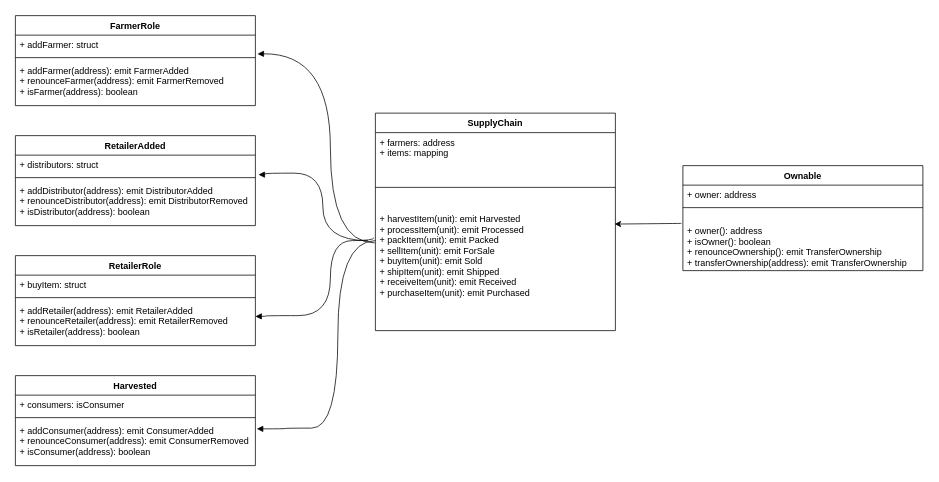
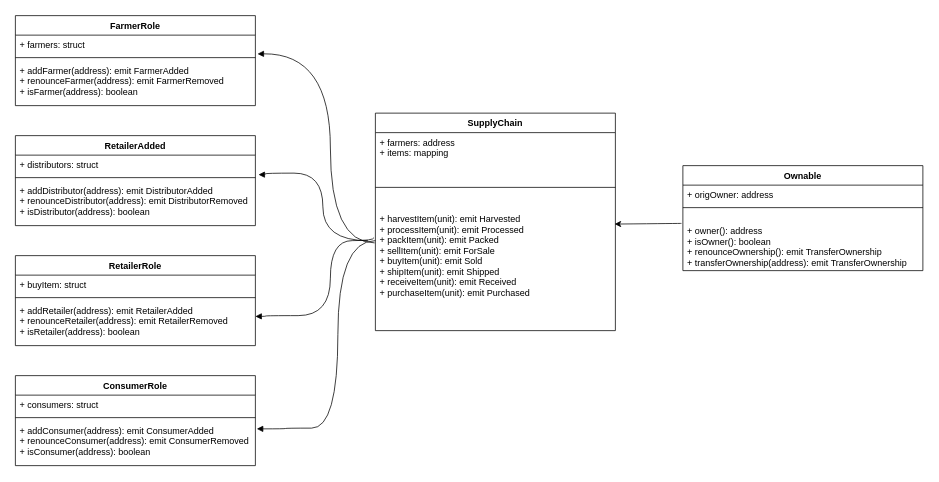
  <mxCell id="0" />
  <mxCell id="1" parent="0" />
  <mxCell id="2" value="FarmerRole" style="swimlane;fontStyle=1;align=center;verticalAlign=top;childLayout=stackLayout;horizontal=1;startSize=26;horizontalStack=0;resizeParent=1;resizeParentMax=0;resizeLast=0;collapsible=1;marginBottom=0;" vertex="1" parent="1"><mxGeometry x="20" y="20" width="320" height="120" as="geometry" /></mxCell>
- <mxCell id="3" value="+ addFarmer: struct" style="text;strokeColor=none;fillColor=none;align=left;verticalAlign=top;spacingLeft=4;spacingRight=4;overflow=hidden;rotatable=0;points=[[0,0.5],[1,0.5]];portConstraint=eastwest;" vertex="1" parent="2"><mxGeometry y="26" width="320" height="26" as="geometry" /></mxCell>
+ <mxCell id="3" value="+ farmers: struct" style="text;strokeColor=none;fillColor=none;align=left;verticalAlign=top;spacingLeft=4;spacingRight=4;overflow=hidden;rotatable=0;points=[[0,0.5],[1,0.5]];portConstraint=eastwest;" vertex="1" parent="2"><mxGeometry y="26" width="320" height="26" as="geometry" /></mxCell>
  <mxCell id="4" value="" style="line;strokeWidth=1;fillColor=none;align=left;verticalAlign=middle;spacingTop=-1;spacingLeft=3;spacingRight=3;rotatable=0;labelPosition=right;points=[];portConstraint=eastwest;" vertex="1" parent="2"><mxGeometry y="52" width="320" height="8" as="geometry" /></mxCell>
  <mxCell id="5" value="+ addFarmer(address): emit FarmerAdded&#10;+ renounceFarmer(address): emit FarmerRemoved&#10;+ isFarmer(address): boolean&#10;" style="text;strokeColor=none;fillColor=none;align=left;verticalAlign=top;spacingLeft=4;spacingRight=4;overflow=hidden;rotatable=0;points=[[0,0.5],[1,0.5]];portConstraint=eastwest;" vertex="1" parent="2"><mxGeometry y="60" width="320" height="60" as="geometry" /></mxCell>
  <mxCell id="6" value="RetailerAdded" style="swimlane;fontStyle=1;align=center;verticalAlign=top;childLayout=stackLayout;horizontal=1;startSize=26;horizontalStack=0;resizeParent=1;resizeParentMax=0;resizeLast=0;collapsible=1;marginBottom=0;" vertex="1" parent="1"><mxGeometry x="20" y="180" width="320" height="120" as="geometry" /></mxCell>
  <mxCell id="7" value="+ distributors: struct" style="text;strokeColor=none;fillColor=none;align=left;verticalAlign=top;spacingLeft=4;spacingRight=4;overflow=hidden;rotatable=0;points=[[0,0.5],[1,0.5]];portConstraint=eastwest;" vertex="1" parent="6"><mxGeometry y="26" width="320" height="26" as="geometry" /></mxCell>
  <mxCell id="8" value="" style="line;strokeWidth=1;fillColor=none;align=left;verticalAlign=middle;spacingTop=-1;spacingLeft=3;spacingRight=3;rotatable=0;labelPosition=right;points=[];portConstraint=eastwest;" vertex="1" parent="6"><mxGeometry y="52" width="320" height="8" as="geometry" /></mxCell>
  <mxCell id="9" value="+ addDistributor(address): emit DistributorAdded&#10;+ renounceDistributor(address): emit DistributorRemoved&#10;+ isDistributor(address): boolean&#10;" style="text;strokeColor=none;fillColor=none;align=left;verticalAlign=top;spacingLeft=4;spacingRight=4;overflow=hidden;rotatable=0;points=[[0,0.5],[1,0.5]];portConstraint=eastwest;" vertex="1" parent="6"><mxGeometry y="60" width="320" height="60" as="geometry" /></mxCell>
  <mxCell id="10" value="RetailerRole" style="swimlane;fontStyle=1;align=center;verticalAlign=top;childLayout=stackLayout;horizontal=1;startSize=26;horizontalStack=0;resizeParent=1;resizeParentMax=0;resizeLast=0;collapsible=1;marginBottom=0;" vertex="1" parent="1"><mxGeometry x="20" y="340" width="320" height="120" as="geometry" /></mxCell>
  <mxCell id="11" value="+ buyItem: struct" style="text;strokeColor=none;fillColor=none;align=left;verticalAlign=top;spacingLeft=4;spacingRight=4;overflow=hidden;rotatable=0;points=[[0,0.5],[1,0.5]];portConstraint=eastwest;" vertex="1" parent="10"><mxGeometry y="26" width="320" height="26" as="geometry" /></mxCell>
  <mxCell id="12" value="" style="line;strokeWidth=1;fillColor=none;align=left;verticalAlign=middle;spacingTop=-1;spacingLeft=3;spacingRight=3;rotatable=0;labelPosition=right;points=[];portConstraint=eastwest;" vertex="1" parent="10"><mxGeometry y="52" width="320" height="8" as="geometry" /></mxCell>
  <mxCell id="13" value="+ addRetailer(address): emit RetailerAdded&#10;+ renounceRetailer(address): emit RetailerRemoved&#10;+ isRetailer(address): boolean&#10;" style="text;strokeColor=none;fillColor=none;align=left;verticalAlign=top;spacingLeft=4;spacingRight=4;overflow=hidden;rotatable=0;points=[[0,0.5],[1,0.5]];portConstraint=eastwest;" vertex="1" parent="10"><mxGeometry y="60" width="320" height="60" as="geometry" /></mxCell>
- <mxCell id="14" value="Harvested" style="swimlane;fontStyle=1;align=center;verticalAlign=top;childLayout=stackLayout;horizontal=1;startSize=26;horizontalStack=0;resizeParent=1;resizeParentMax=0;resizeLast=0;collapsible=1;marginBottom=0;" vertex="1" parent="1"><mxGeometry x="20" y="500" width="320" height="120" as="geometry" /></mxCell>
- <mxCell id="15" value="+ consumers: isConsumer" style="text;strokeColor=none;fillColor=none;align=left;verticalAlign=top;spacingLeft=4;spacingRight=4;overflow=hidden;rotatable=0;points=[[0,0.5],[1,0.5]];portConstraint=eastwest;" vertex="1" parent="14"><mxGeometry y="26" width="320" height="26" as="geometry" /></mxCell>
+ <mxCell id="14" value="ConsumerRole" style="swimlane;fontStyle=1;align=center;verticalAlign=top;childLayout=stackLayout;horizontal=1;startSize=26;horizontalStack=0;resizeParent=1;resizeParentMax=0;resizeLast=0;collapsible=1;marginBottom=0;" vertex="1" parent="1"><mxGeometry x="20" y="500" width="320" height="120" as="geometry" /></mxCell>
+ <mxCell id="15" value="+ consumers: struct" style="text;strokeColor=none;fillColor=none;align=left;verticalAlign=top;spacingLeft=4;spacingRight=4;overflow=hidden;rotatable=0;points=[[0,0.5],[1,0.5]];portConstraint=eastwest;" vertex="1" parent="14"><mxGeometry y="26" width="320" height="26" as="geometry" /></mxCell>
  <mxCell id="16" value="" style="line;strokeWidth=1;fillColor=none;align=left;verticalAlign=middle;spacingTop=-1;spacingLeft=3;spacingRight=3;rotatable=0;labelPosition=right;points=[];portConstraint=eastwest;" vertex="1" parent="14"><mxGeometry y="52" width="320" height="8" as="geometry" /></mxCell>
  <mxCell id="17" value="+ addConsumer(address): emit ConsumerAdded&#10;+ renounceConsumer(address): emit ConsumerRemoved&#10;+ isConsumer(address): boolean&#10;" style="text;strokeColor=none;fillColor=none;align=left;verticalAlign=top;spacingLeft=4;spacingRight=4;overflow=hidden;rotatable=0;points=[[0,0.5],[1,0.5]];portConstraint=eastwest;" vertex="1" parent="14"><mxGeometry y="60" width="320" height="60" as="geometry" /></mxCell>
  <mxCell id="18" value="SupplyChain" style="swimlane;fontStyle=1;align=center;verticalAlign=top;childLayout=stackLayout;horizontal=1;startSize=26;horizontalStack=0;resizeParent=1;resizeParentMax=0;resizeLast=0;collapsible=1;marginBottom=0;" vertex="1" parent="1"><mxGeometry x="500" y="150" width="320" height="290" as="geometry" /></mxCell>
  <mxCell id="19" value="+ farmers: address&#10;+ items: mapping" style="text;strokeColor=none;fillColor=none;align=left;verticalAlign=top;spacingLeft=4;spacingRight=4;overflow=hidden;rotatable=0;points=[[0,0.5],[1,0.5]];portConstraint=eastwest;" vertex="1" parent="18"><mxGeometry y="26" width="320" height="44" as="geometry" /></mxCell>
  <mxCell id="20" value="" style="line;strokeWidth=1;fillColor=none;align=left;verticalAlign=middle;spacingTop=-1;spacingLeft=3;spacingRight=3;rotatable=0;labelPosition=right;points=[];portConstraint=eastwest;" vertex="1" parent="18"><mxGeometry y="70" width="320" height="58" as="geometry" /></mxCell>
  <mxCell id="21" value="+ harvestItem(unit): emit Harvested&#10;+ processItem(unit): emit Processed&#10;+ packItem(unit): emit Packed&#10;+ sellItem(unit): emit ForSale&#10;+ buyItem(unit): emit Sold&#10;+ shipItem(unit): emit Shipped&#10;+ receiveItem(unit): emit Received&#10;+ purchaseItem(unit): emit Purchased" style="text;strokeColor=none;fillColor=none;align=left;verticalAlign=top;spacingLeft=4;spacingRight=4;overflow=hidden;rotatable=0;points=[[0,0.5],[1,0.5]];portConstraint=eastwest;" vertex="1" parent="18"><mxGeometry y="128" width="320" height="162" as="geometry" /></mxCell>
  <mxCell id="22" value="Ownable" style="swimlane;fontStyle=1;align=center;verticalAlign=top;childLayout=stackLayout;horizontal=1;startSize=26;horizontalStack=0;resizeParent=1;resizeParentMax=0;resizeLast=0;collapsible=1;marginBottom=0;" vertex="1" parent="1"><mxGeometry x="910" y="220" width="320" height="140" as="geometry" /></mxCell>
- <mxCell id="23" value="+ owner: address" style="text;strokeColor=none;fillColor=none;align=left;verticalAlign=top;spacingLeft=4;spacingRight=4;overflow=hidden;rotatable=0;points=[[0,0.5],[1,0.5]];portConstraint=eastwest;" vertex="1" parent="22"><mxGeometry y="26" width="320" height="26" as="geometry" /></mxCell>
+ <mxCell id="23" value="+ origOwner: address" style="text;strokeColor=none;fillColor=none;align=left;verticalAlign=top;spacingLeft=4;spacingRight=4;overflow=hidden;rotatable=0;points=[[0,0.5],[1,0.5]];portConstraint=eastwest;" vertex="1" parent="22"><mxGeometry y="26" width="320" height="26" as="geometry" /></mxCell>
  <mxCell id="24" value="" style="line;strokeWidth=1;fillColor=none;align=left;verticalAlign=middle;spacingTop=-1;spacingLeft=3;spacingRight=3;rotatable=0;labelPosition=right;points=[];portConstraint=eastwest;" vertex="1" parent="22"><mxGeometry y="52" width="320" height="8" as="geometry" /></mxCell>
  <mxCell id="25" value="&#10;+ owner(): address&#10;+ isOwner(): boolean&#10;+ renounceOwnership(): emit TransferOwnership&#10;+ transferOwnership(address): emit TransferOwnership&#10;" style="text;strokeColor=none;fillColor=none;align=left;verticalAlign=top;spacingLeft=4;spacingRight=4;overflow=hidden;rotatable=0;points=[[0,0.5],[1,0.5]];portConstraint=eastwest;" vertex="1" parent="22"><mxGeometry y="60" width="320" height="80" as="geometry" /></mxCell>
  <mxCell id="26" value="" style="endArrow=block;endFill=1;html=1;edgeStyle=orthogonalEdgeStyle;align=left;verticalAlign=top;exitX=-0.003;exitY=0.278;exitDx=0;exitDy=0;exitPerimeter=0;entryX=1.009;entryY=0.962;entryDx=0;entryDy=0;entryPerimeter=0;curved=1;" edge="1" parent="1" source="21" target="3"><mxGeometry x="0.232" relative="1" as="geometry"><mxPoint x="440" y="70" as="sourcePoint" /><mxPoint x="390" y="70" as="targetPoint" /><Array as="points"><mxPoint x="440" y="323" /><mxPoint x="440" y="70" /></Array><mxPoint as="offset" /></mxGeometry></mxCell>
  <mxCell id="27" value="" style="endArrow=block;endFill=1;html=1;edgeStyle=orthogonalEdgeStyle;align=left;verticalAlign=top;curved=1;entryX=1.006;entryY=0.183;entryDx=0;entryDy=0;entryPerimeter=0;" edge="1" parent="1" target="17"><mxGeometry x="0.232" relative="1" as="geometry"><mxPoint x="500" y="320" as="sourcePoint" /><mxPoint x="380" y="580" as="targetPoint" /><Array as="points"><mxPoint x="450" y="320" /><mxPoint x="450" y="570" /><mxPoint x="380" y="570" /><mxPoint x="380" y="571" /></Array><mxPoint as="offset" /></mxGeometry></mxCell>
  <mxCell id="28" value="" style="endArrow=block;endFill=1;html=1;edgeStyle=orthogonalEdgeStyle;align=left;verticalAlign=top;curved=1;entryX=1.013;entryY=1;entryDx=0;entryDy=0;entryPerimeter=0;" edge="1" parent="1" target="7"><mxGeometry x="0.232" relative="1" as="geometry"><mxPoint x="490" y="320" as="sourcePoint" /><mxPoint x="353" y="240" as="targetPoint" /><Array as="points"><mxPoint x="430" y="320" /><mxPoint x="430" y="230" /><mxPoint x="353" y="230" /><mxPoint x="353" y="232" /></Array><mxPoint as="offset" /></mxGeometry></mxCell>
  <mxCell id="29" value="" style="endArrow=block;endFill=1;html=1;edgeStyle=orthogonalEdgeStyle;align=left;verticalAlign=top;curved=1;entryX=1;entryY=0.35;entryDx=0;entryDy=0;entryPerimeter=0;exitX=-0.006;exitY=0.235;exitDx=0;exitDy=0;exitPerimeter=0;" edge="1" parent="1" source="21" target="13"><mxGeometry x="0.232" relative="1" as="geometry"><mxPoint x="500" y="330" as="sourcePoint" /><mxPoint x="354" y="410" as="targetPoint" /><Array as="points"><mxPoint x="498" y="320" /><mxPoint x="440" y="320" /><mxPoint x="440" y="420" /><mxPoint x="354" y="420" /><mxPoint x="354" y="421" /></Array><mxPoint as="offset" /></mxGeometry></mxCell>
  <mxCell id="30" value="" style="endArrow=classic;html=1;curved=1;exitX=-0.006;exitY=0.213;exitDx=0;exitDy=0;exitPerimeter=0;entryX=0.997;entryY=0.123;entryDx=0;entryDy=0;entryPerimeter=0;" edge="1" parent="1" source="25" target="21"><mxGeometry width="50" height="50" relative="1" as="geometry"><mxPoint x="750" y="580" as="sourcePoint" /><mxPoint x="800" y="530" as="targetPoint" /></mxGeometry></mxCell>
